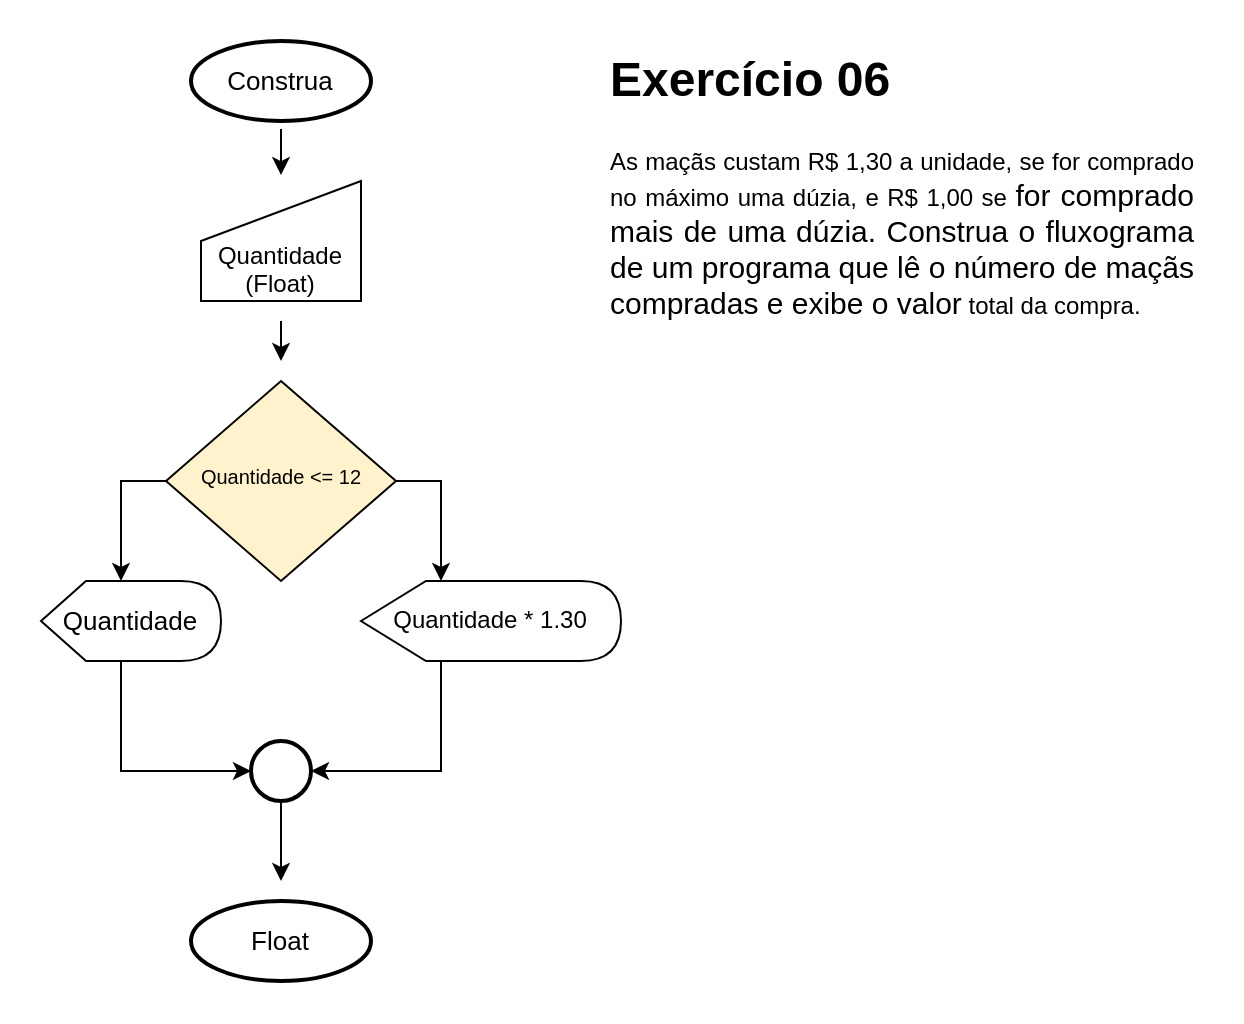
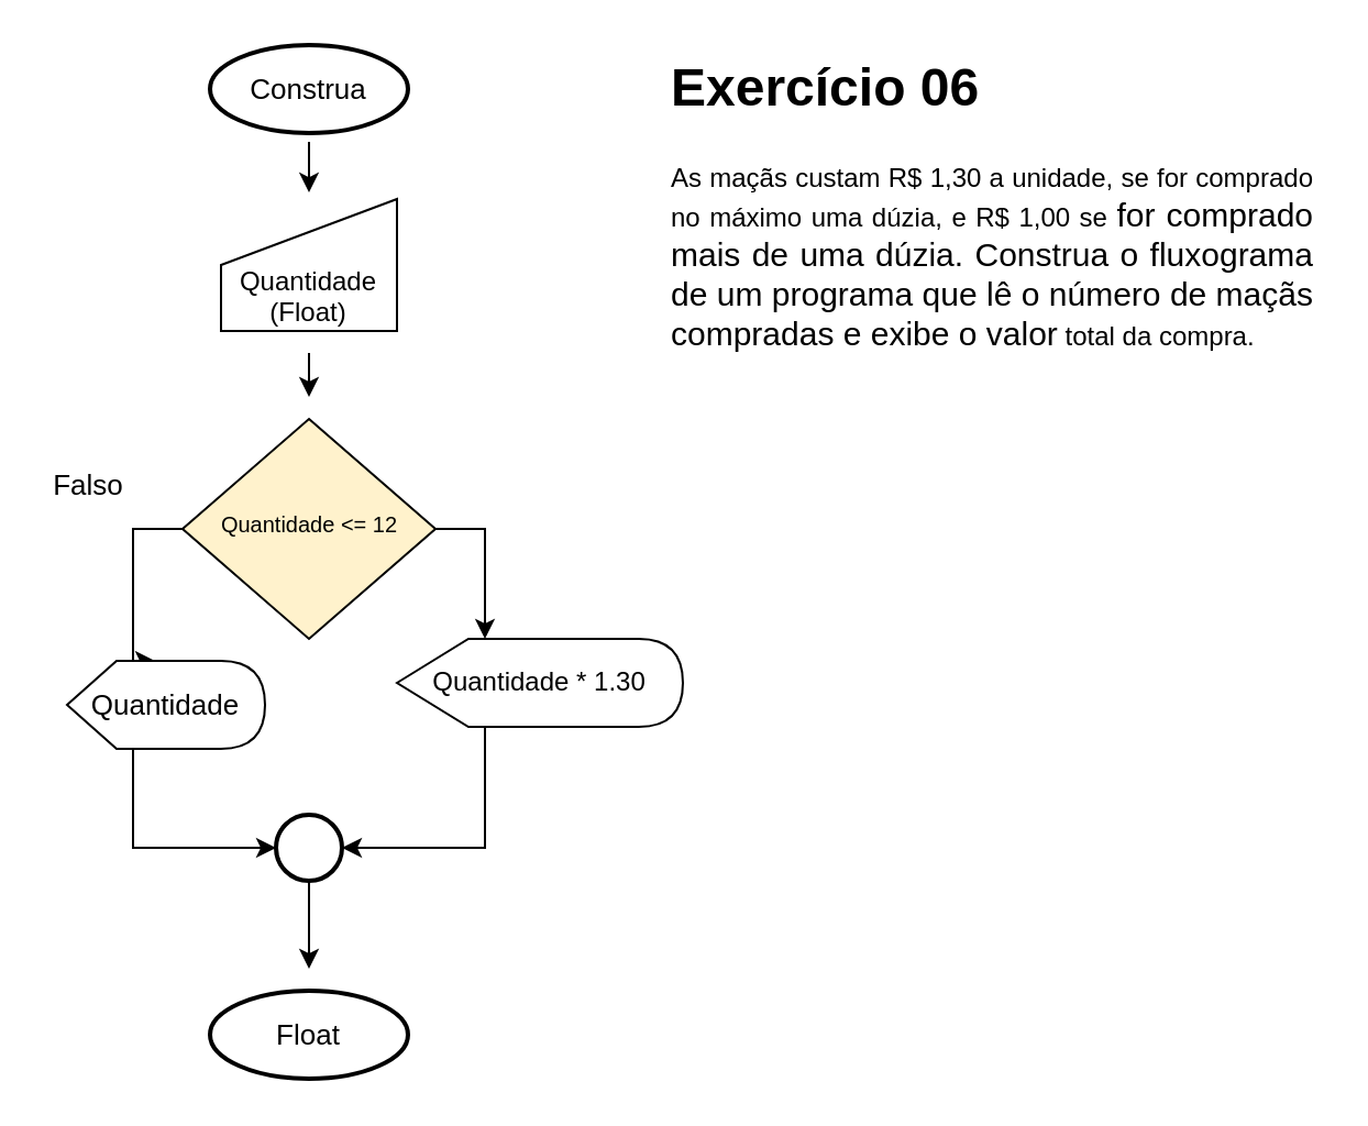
  <mxCell id="0" />
  <mxCell id="1" parent="0" />
  <mxCell id="2" style="edgeStyle=orthogonalEdgeStyle;rounded=0;orthogonalLoop=1;jettySize=auto;html=1;" parent="1" edge="1"><mxGeometry relative="1" as="geometry"><mxPoint x="140" y="180" as="targetPoint" /><mxPoint x="140" y="160" as="sourcePoint" /></mxGeometry></mxCell>
  <mxCell id="3" value="&lt;br&gt;&lt;br&gt;Quantidade (Float)" style="shape=manualInput;whiteSpace=wrap;html=1;" parent="1" vertex="1"><mxGeometry x="100" y="90" width="80" height="60" as="geometry" /></mxCell>
  <mxCell id="4" style="edgeStyle=orthogonalEdgeStyle;rounded=0;orthogonalLoop=1;jettySize=auto;html=1;entryX=0;entryY=0;entryDx=40;entryDy=0;entryPerimeter=0;fontSize=13;" parent="1" source="6" target="10" edge="1"><mxGeometry relative="1" as="geometry"><Array as="points"><mxPoint x="60" y="240" /></Array></mxGeometry></mxCell>
  <mxCell id="5" style="edgeStyle=orthogonalEdgeStyle;rounded=0;orthogonalLoop=1;jettySize=auto;html=1;entryX=0;entryY=0;entryDx=40;entryDy=0;entryPerimeter=0;fontSize=13;" parent="1" source="6" target="8" edge="1"><mxGeometry relative="1" as="geometry"><Array as="points"><mxPoint x="220" y="240" /></Array></mxGeometry></mxCell>
  <mxCell id="6" value="&lt;div style=&quot;font-size: 10px&quot;&gt;&lt;br&gt;&lt;/div&gt;&lt;div style=&quot;font-size: 10px&quot;&gt;&lt;br&gt;&lt;/div&gt;&lt;div style=&quot;font-size: 10px&quot;&gt;&lt;br&gt;&lt;/div&gt;&lt;div style=&quot;font-size: 10px&quot;&gt;Quantidade &amp;lt;= 12&lt;/div&gt;" style="rhombus;whiteSpace=wrap;html=1;align=center;fontSize=10;horizontal=1;verticalAlign=top;fillColor=#fff2cc;" parent="1" vertex="1"><mxGeometry x="82.5" y="190" width="115" height="100" as="geometry" /></mxCell>
  <mxCell id="7" style="edgeStyle=orthogonalEdgeStyle;rounded=0;orthogonalLoop=1;jettySize=auto;html=1;entryX=1;entryY=0.5;entryDx=0;entryDy=0;entryPerimeter=0;fontSize=13;" parent="1" source="8" target="12" edge="1"><mxGeometry relative="1" as="geometry"><Array as="points"><mxPoint x="220" y="385" /></Array></mxGeometry></mxCell>
  <mxCell id="8" value="Quantidade * 1.30" style="shape=display;whiteSpace=wrap;html=1;fontSize=12;" parent="1" vertex="1"><mxGeometry x="180" y="290" width="130" height="40" as="geometry" /></mxCell>
  <mxCell id="9" style="edgeStyle=orthogonalEdgeStyle;rounded=0;orthogonalLoop=1;jettySize=auto;html=1;entryX=0;entryY=0.5;entryDx=0;entryDy=0;entryPerimeter=0;fontSize=13;exitX=0;exitY=0;exitDx=40;exitDy=40;exitPerimeter=0;" parent="1" source="10" target="12" edge="1"><mxGeometry relative="1" as="geometry"><Array as="points"><mxPoint x="60" y="385" /></Array></mxGeometry></mxCell>
- <mxCell id="10" value="Quantidade" style="shape=display;whiteSpace=wrap;html=1;fontSize=13;" parent="1" vertex="1"><mxGeometry x="20" y="290" width="90" height="40" as="geometry" /></mxCell>
+ <mxCell id="10" value="Quantidade" style="shape=display;whiteSpace=wrap;html=1;fontSize=13;" parent="1" vertex="1"><mxGeometry x="30" y="300" width="90" height="40" as="geometry" /></mxCell>
  <mxCell id="11" style="edgeStyle=orthogonalEdgeStyle;rounded=0;orthogonalLoop=1;jettySize=auto;html=1;fontSize=13;" parent="1" source="12" edge="1"><mxGeometry relative="1" as="geometry"><mxPoint x="140" y="440" as="targetPoint" /></mxGeometry></mxCell>
  <mxCell id="12" value="" style="strokeWidth=2;html=1;shape=mxgraph.flowchart.start_2;whiteSpace=wrap;fontSize=13;" parent="1" vertex="1"><mxGeometry x="125" y="370" width="30" height="30" as="geometry" /></mxCell>
+ <mxCell id="13" value="Falso" style="text;html=1;strokeColor=none;fillColor=none;align=center;verticalAlign=middle;whiteSpace=wrap;rounded=0;fontSize=13;" parent="1" vertex="1"><mxGeometry x="20" y="210" width="40" height="20" as="geometry" /></mxCell>
  <mxCell id="14" style="edgeStyle=orthogonalEdgeStyle;rounded=0;orthogonalLoop=1;jettySize=auto;html=1;entryX=0.5;entryY=0.217;entryDx=0;entryDy=0;entryPerimeter=0;fontSize=13;" parent="1" edge="1"><mxGeometry relative="1" as="geometry"><mxPoint x="140" y="64" as="sourcePoint" /><mxPoint x="140" y="87.02" as="targetPoint" /></mxGeometry></mxCell>
  <mxCell id="15" value="Construa" style="strokeWidth=2;html=1;shape=mxgraph.flowchart.start_1;whiteSpace=wrap;fillColor=#ffffff;fontSize=13;" parent="1" vertex="1"><mxGeometry x="95" y="20" width="90" height="40" as="geometry" /></mxCell>
  <mxCell id="16" value="Float" style="strokeWidth=2;html=1;shape=mxgraph.flowchart.start_1;whiteSpace=wrap;fillColor=#ffffff;fontSize=13;" parent="1" vertex="1"><mxGeometry x="95" y="450" width="90" height="40" as="geometry" /></mxCell>
  <mxCell id="17" value="&lt;h1 style=&quot;text-align: justify&quot;&gt;&lt;span&gt;Exercício 06&lt;/span&gt;&lt;/h1&gt;&lt;h1 style=&quot;text-align: justify ; font-size: 15px&quot;&gt;&lt;span style=&quot;font-size: 12px ; font-weight: 400&quot;&gt;As maçãs custam R$ 1,30 a unidade, se for comprado no máximo uma dúzia, e R$ 1,00 se&amp;nbsp;&lt;/span&gt;&lt;font style=&quot;font-weight: normal ; font-size: 15px&quot;&gt;for comprado mais de uma dúzia. Construa o fluxograma de um programa que lê o número&amp;nbsp;&lt;/font&gt;&lt;font style=&quot;font-weight: normal&quot;&gt;de maçãs compradas e exibe o valor&lt;/font&gt;&lt;span style=&quot;font-size: 12px ; font-weight: 400&quot;&gt; total da compra.&lt;/span&gt;&lt;/h1&gt;" style="text;html=1;strokeColor=none;fillColor=none;spacing=5;spacingTop=-20;whiteSpace=wrap;overflow=hidden;rounded=0;" vertex="1" parent="1"><mxGeometry x="300" y="20" width="300" height="260" as="geometry" /></mxCell>
